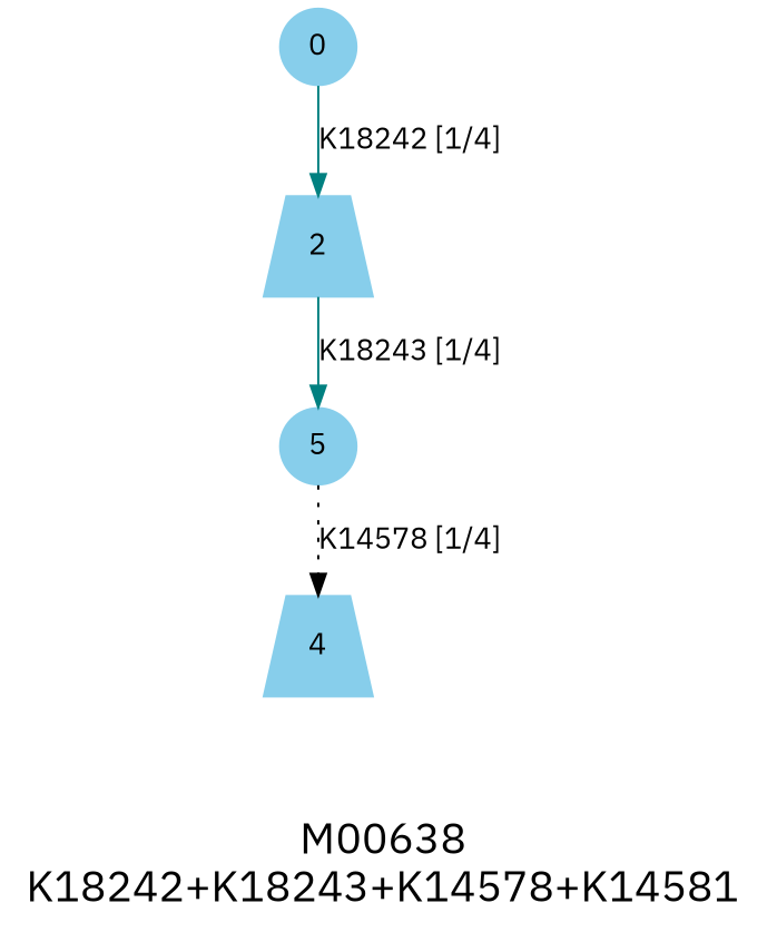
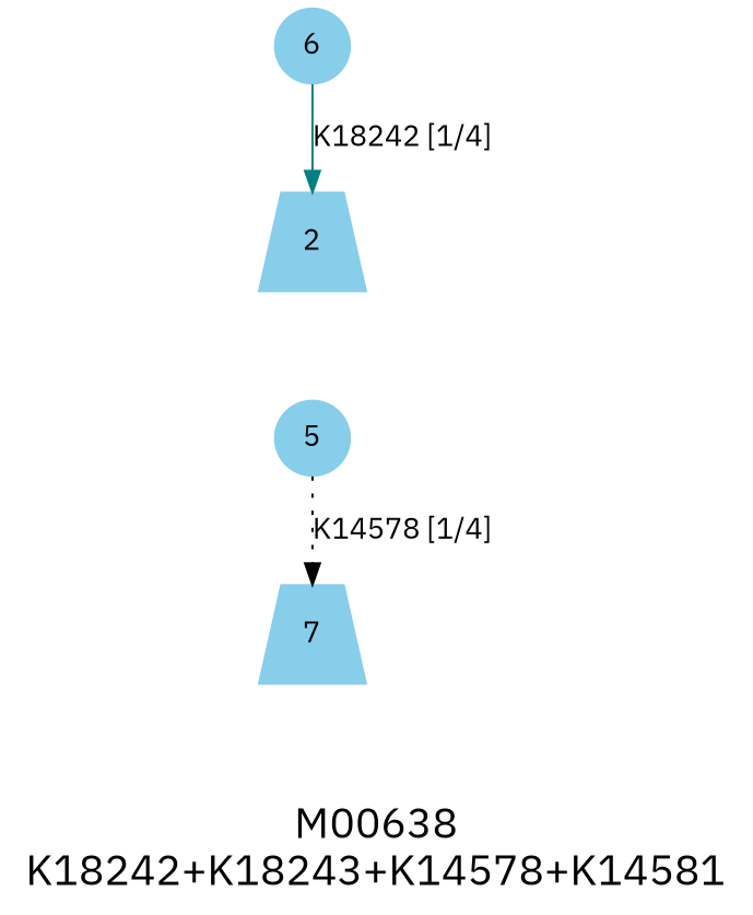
  digraph {
    fontname="IBM Plex Sans"
    fontsize=20
    label="M00638\nK18242+K18243+K14578+K14581"
    node [color=skyblue fontname="IBM Plex Sans" shape=circle style=filled]
    edge [color=teal fontname="IBM Plex Sans" style=solid]
-   0 [height=.3 width=.3]
+   0 [height=.3 width=.3 label=6]
    2 [height=.3 shape=trapezium width=.3]
    n3 [height=.3 label=5 width=.3]
-   4 [height=.3 shape=trapezium width=.3]
+   4 [height=.3 shape=trapezium width=.3 label=7]
    subgraph sub_1 {
      0
      2
      n3
      4
    }
    0 -> 2 [label="K18242 [1/4]"]
-   2 -> n3 [label="K18243 [1/4]"]
    n3 -> 4 [color=black label="K14578 [1/4]" style=dotted]
  }
